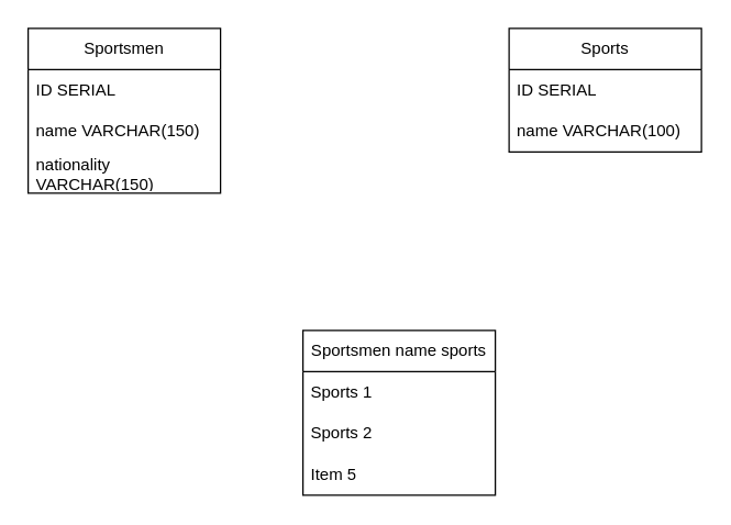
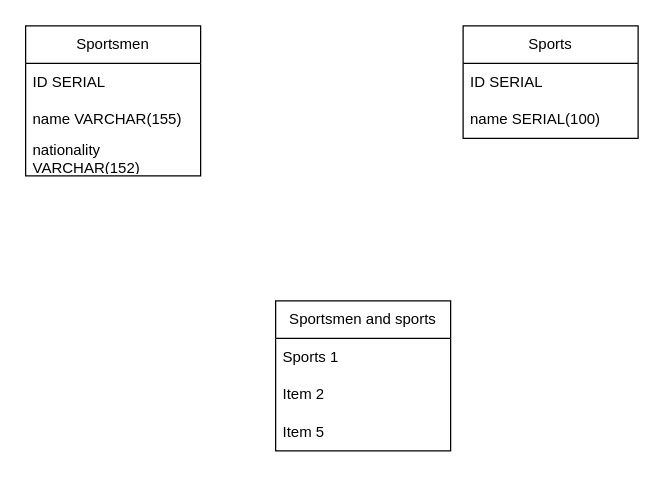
  <mxCell id="0" />
  <mxCell id="1" parent="0" />
  <mxCell id="2" value="Sportsmen" style="swimlane;fontStyle=0;childLayout=stackLayout;horizontal=1;startSize=30;horizontalStack=0;resizeParent=1;resizeParentMax=0;resizeLast=0;collapsible=1;marginBottom=0;whiteSpace=wrap;html=1;" vertex="1" parent="1"><mxGeometry x="20" y="20" width="140" height="120" as="geometry" /></mxCell>
  <mxCell id="3" value="ID SERIAL" style="text;strokeColor=none;fillColor=none;align=left;verticalAlign=middle;spacingLeft=4;spacingRight=4;overflow=hidden;points=[[0,0.5],[1,0.5]];portConstraint=eastwest;rotatable=0;whiteSpace=wrap;html=1;" vertex="1" parent="2"><mxGeometry y="30" width="140" height="30" as="geometry" /></mxCell>
- <mxCell id="4" value="name VARCHAR(150)" style="text;strokeColor=none;fillColor=none;align=left;verticalAlign=middle;spacingLeft=4;spacingRight=4;overflow=hidden;points=[[0,0.5],[1,0.5]];portConstraint=eastwest;rotatable=0;whiteSpace=wrap;html=1;" vertex="1" parent="2"><mxGeometry y="60" width="140" height="30" as="geometry" /></mxCell>
- <mxCell id="5" value="nationality VARCHAR(150)" style="text;strokeColor=none;fillColor=none;align=left;verticalAlign=middle;spacingLeft=4;spacingRight=4;overflow=hidden;points=[[0,0.5],[1,0.5]];portConstraint=eastwest;rotatable=0;whiteSpace=wrap;html=1;" vertex="1" parent="2"><mxGeometry y="90" width="140" height="30" as="geometry" /></mxCell>
+ <mxCell id="4" value="name VARCHAR(155)" style="text;strokeColor=none;fillColor=none;align=left;verticalAlign=middle;spacingLeft=4;spacingRight=4;overflow=hidden;points=[[0,0.5],[1,0.5]];portConstraint=eastwest;rotatable=0;whiteSpace=wrap;html=1;" vertex="1" parent="2"><mxGeometry y="60" width="140" height="30" as="geometry" /></mxCell>
+ <mxCell id="5" value="nationality VARCHAR(152)" style="text;strokeColor=none;fillColor=none;align=left;verticalAlign=middle;spacingLeft=4;spacingRight=4;overflow=hidden;points=[[0,0.5],[1,0.5]];portConstraint=eastwest;rotatable=0;whiteSpace=wrap;html=1;" vertex="1" parent="2"><mxGeometry y="90" width="140" height="30" as="geometry" /></mxCell>
  <mxCell id="6" value="Sports" style="swimlane;fontStyle=0;childLayout=stackLayout;horizontal=1;startSize=30;horizontalStack=0;resizeParent=1;resizeParentMax=0;resizeLast=0;collapsible=1;marginBottom=0;whiteSpace=wrap;html=1;" vertex="1" parent="1"><mxGeometry x="370" y="20" width="140" height="90" as="geometry" /></mxCell>
  <mxCell id="7" value="ID SERIAL" style="text;strokeColor=none;fillColor=none;align=left;verticalAlign=middle;spacingLeft=4;spacingRight=4;overflow=hidden;points=[[0,0.5],[1,0.5]];portConstraint=eastwest;rotatable=0;whiteSpace=wrap;html=1;" vertex="1" parent="6"><mxGeometry y="30" width="140" height="30" as="geometry" /></mxCell>
- <mxCell id="8" value="name VARCHAR(100)" style="text;strokeColor=none;fillColor=none;align=left;verticalAlign=middle;spacingLeft=4;spacingRight=4;overflow=hidden;points=[[0,0.5],[1,0.5]];portConstraint=eastwest;rotatable=0;whiteSpace=wrap;html=1;" vertex="1" parent="6"><mxGeometry y="60" width="140" height="30" as="geometry" /></mxCell>
- <mxCell id="9" value="Sportsmen name sports" style="swimlane;fontStyle=0;childLayout=stackLayout;horizontal=1;startSize=30;horizontalStack=0;resizeParent=1;resizeParentMax=0;resizeLast=0;collapsible=1;marginBottom=0;whiteSpace=wrap;html=1;" vertex="1" parent="1"><mxGeometry x="220" y="240" width="140" height="120" as="geometry" /></mxCell>
+ <mxCell id="8" value="name SERIAL(100)" style="text;strokeColor=none;fillColor=none;align=left;verticalAlign=middle;spacingLeft=4;spacingRight=4;overflow=hidden;points=[[0,0.5],[1,0.5]];portConstraint=eastwest;rotatable=0;whiteSpace=wrap;html=1;" vertex="1" parent="6"><mxGeometry y="60" width="140" height="30" as="geometry" /></mxCell>
+ <mxCell id="9" value="Sportsmen and sports" style="swimlane;fontStyle=0;childLayout=stackLayout;horizontal=1;startSize=30;horizontalStack=0;resizeParent=1;resizeParentMax=0;resizeLast=0;collapsible=1;marginBottom=0;whiteSpace=wrap;html=1;" vertex="1" parent="1"><mxGeometry x="220" y="240" width="140" height="120" as="geometry" /></mxCell>
  <mxCell id="10" value="Sports 1" style="text;strokeColor=none;fillColor=none;align=left;verticalAlign=middle;spacingLeft=4;spacingRight=4;overflow=hidden;points=[[0,0.5],[1,0.5]];portConstraint=eastwest;rotatable=0;whiteSpace=wrap;html=1;" vertex="1" parent="9"><mxGeometry y="30" width="140" height="30" as="geometry" /></mxCell>
- <mxCell id="11" value="Sports 2" style="text;strokeColor=none;fillColor=none;align=left;verticalAlign=middle;spacingLeft=4;spacingRight=4;overflow=hidden;points=[[0,0.5],[1,0.5]];portConstraint=eastwest;rotatable=0;whiteSpace=wrap;html=1;" vertex="1" parent="9"><mxGeometry y="60" width="140" height="30" as="geometry" /></mxCell>
+ <mxCell id="11" value="Item 2" style="text;strokeColor=none;fillColor=none;align=left;verticalAlign=middle;spacingLeft=4;spacingRight=4;overflow=hidden;points=[[0,0.5],[1,0.5]];portConstraint=eastwest;rotatable=0;whiteSpace=wrap;html=1;" vertex="1" parent="9"><mxGeometry y="60" width="140" height="30" as="geometry" /></mxCell>
  <mxCell id="12" value="Item 5" style="text;strokeColor=none;fillColor=none;align=left;verticalAlign=middle;spacingLeft=4;spacingRight=4;overflow=hidden;points=[[0,0.5],[1,0.5]];portConstraint=eastwest;rotatable=0;whiteSpace=wrap;html=1;" vertex="1" parent="9"><mxGeometry y="90" width="140" height="30" as="geometry" /></mxCell>
